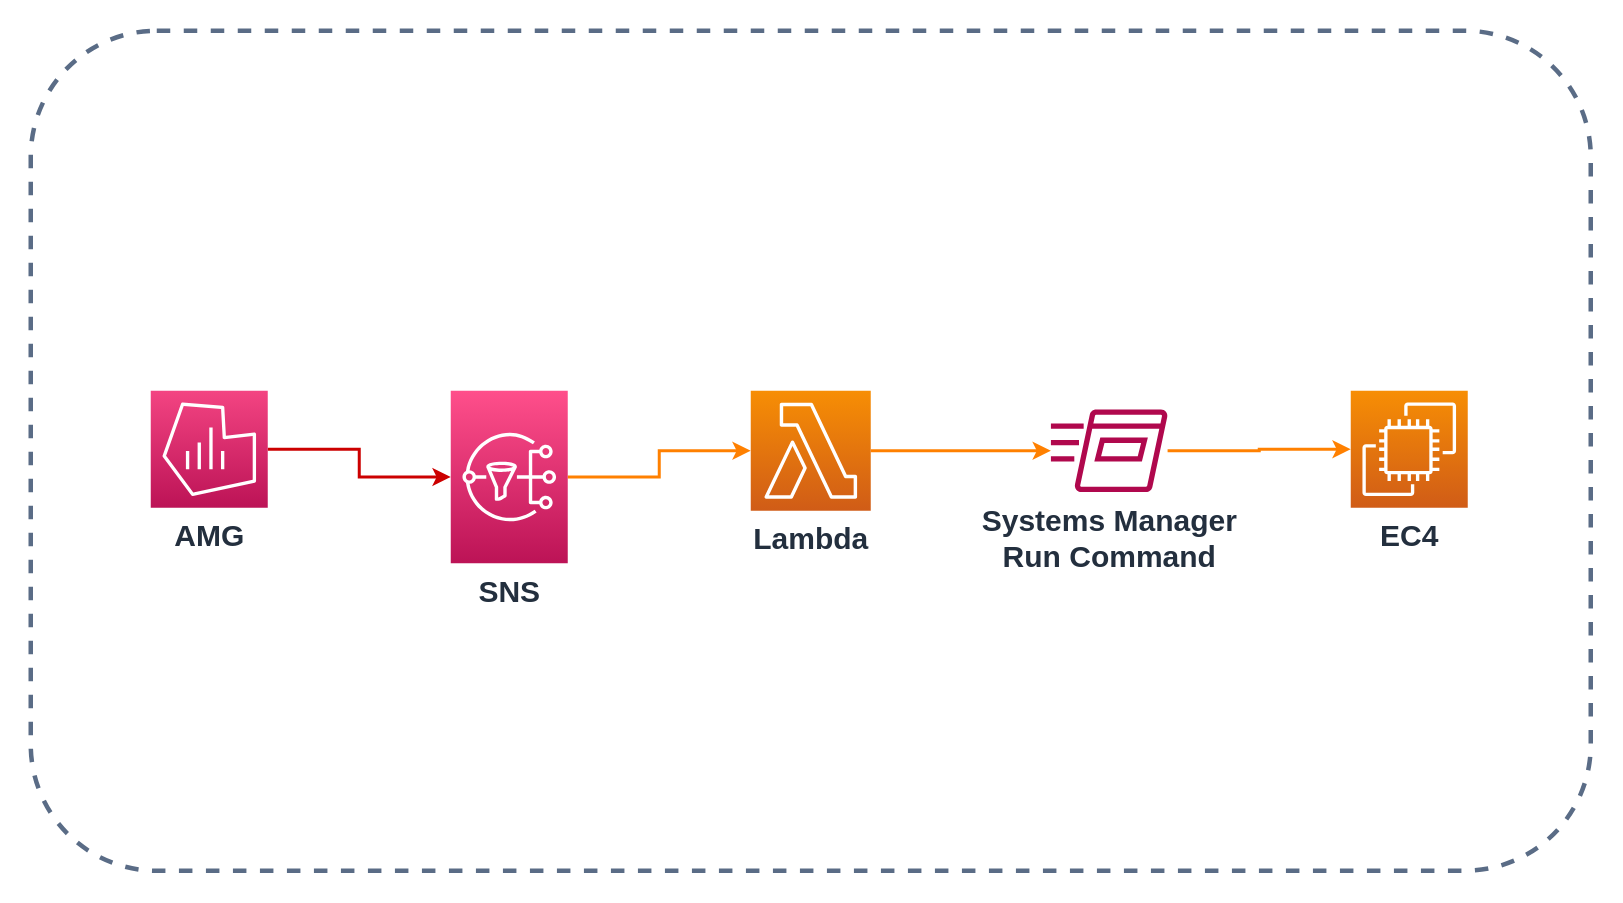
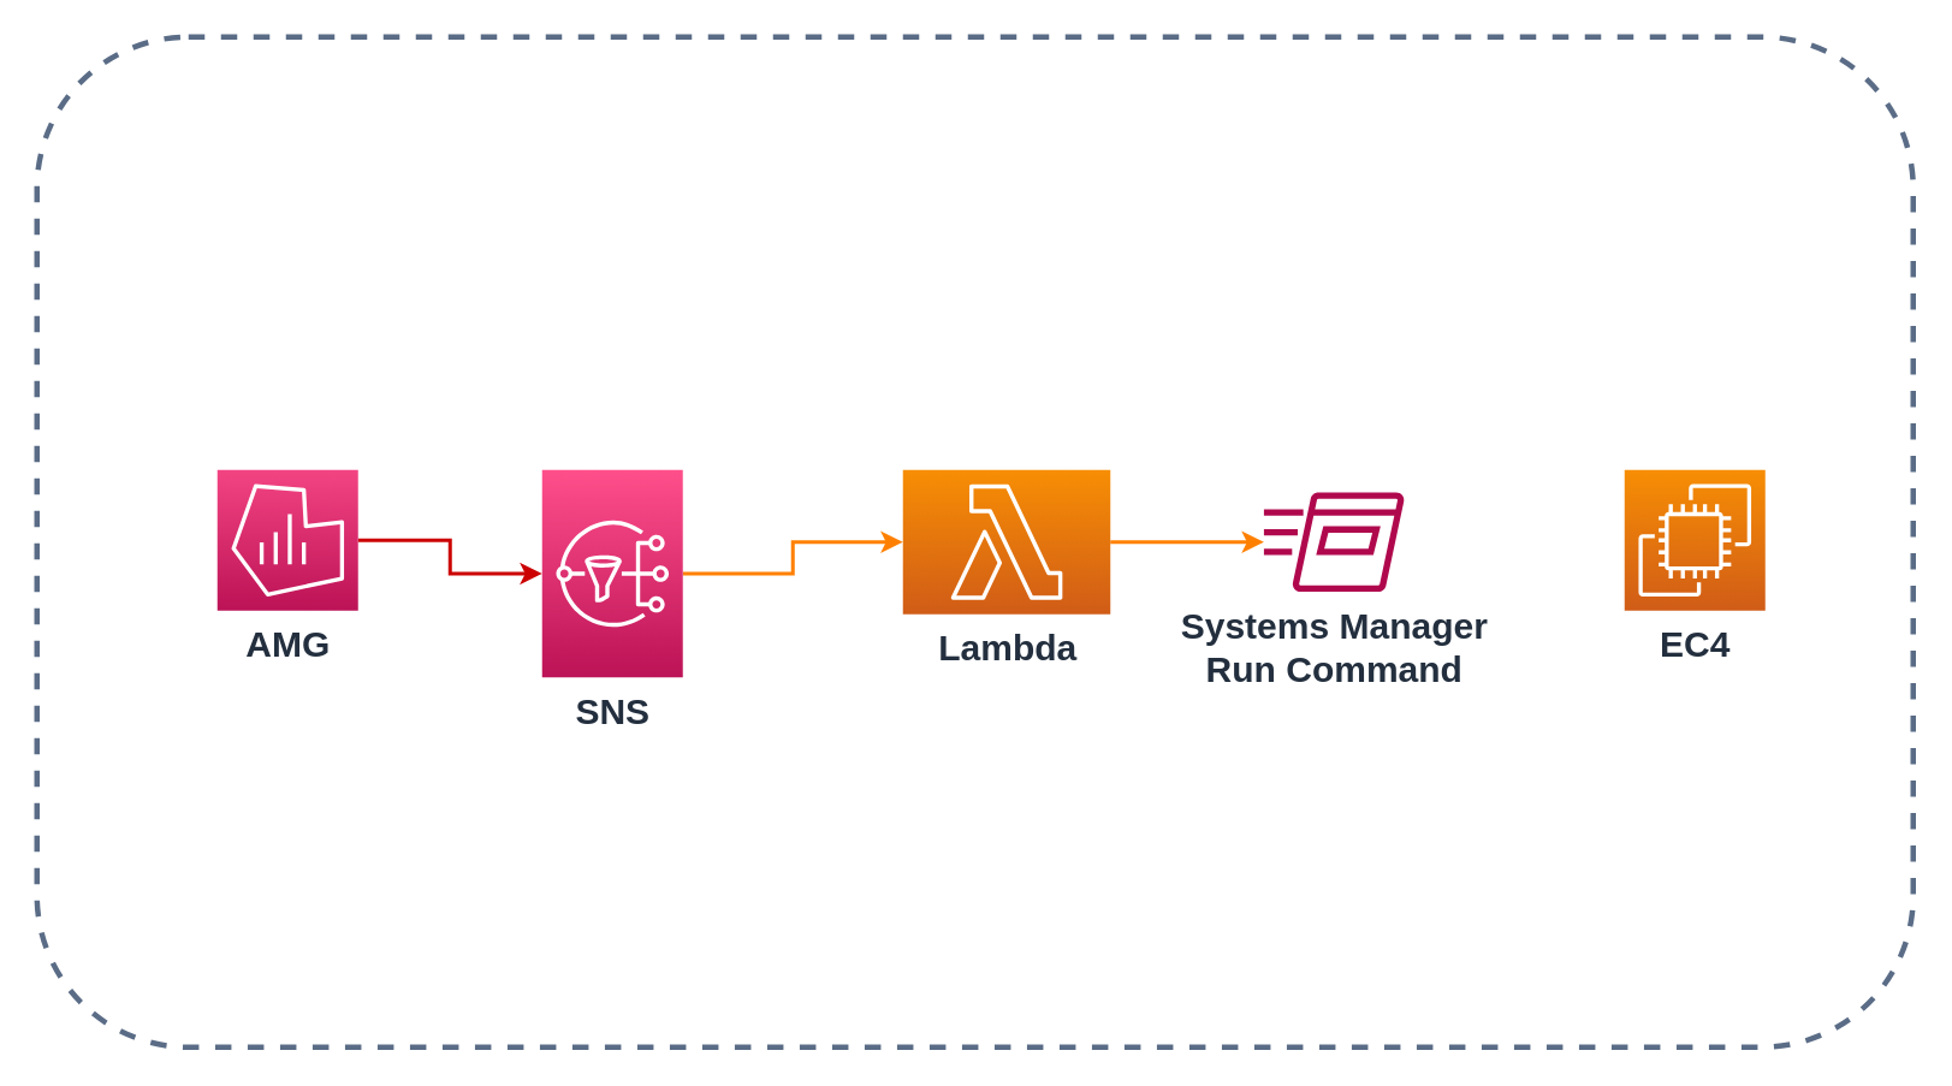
  <mxCell id="0" />
  <mxCell id="1" parent="0" />
  <mxCell id="2" value="" style="fillColor=none;strokeColor=#5A6C86;verticalAlign=top;fontStyle=0;fontColor=#000000;fontSize=35;strokeWidth=3;rounded=1;fillStyle=dashed;dashed=1;" parent="1" vertex="1"><mxGeometry x="20" width="1040" height="560" as="geometry" y="20" /></mxCell>
  <mxCell id="3" style="edgeStyle=orthogonalEdgeStyle;rounded=0;orthogonalLoop=1;jettySize=auto;html=1;exitX=1;exitY=0.5;exitDx=0;exitDy=0;exitPerimeter=0;strokeColor=#FF8000;strokeWidth=2;fontSize=20;" edge="1" parent="1" source="4" target="10"><mxGeometry relative="1" as="geometry" /></mxCell>
- <mxCell id="4" value="Lambda" style="sketch=0;points=[[0,0,0],[0.25,0,0],[0.5,0,0],[0.75,0,0],[1,0,0],[0,1,0],[0.25,1,0],[0.5,1,0],[0.75,1,0],[1,1,0],[0,0.25,0],[0,0.5,0],[0,0.75,0],[1,0.25,0],[1,0.5,0],[1,0.75,0]];outlineConnect=0;fontColor=#232F3E;gradientColor=#F78E04;gradientDirection=north;fillColor=#D05C17;strokeColor=#ffffff;dashed=0;verticalLabelPosition=bottom;verticalAlign=top;align=center;html=1;fontSize=20;fontStyle=1;aspect=fixed;shape=mxgraph.aws4.resourceIcon;resIcon=mxgraph.aws4.lambda;" vertex="1" parent="1"><mxGeometry x="500" y="260" width="80" height="80" as="geometry" /></mxCell>
+ <mxCell id="4" value="Lambda" style="sketch=0;points=[[0,0,0],[0.25,0,0],[0.5,0,0],[0.75,0,0],[1,0,0],[0,1,0],[0.25,1,0],[0.5,1,0],[0.75,1,0],[1,1,0],[0,0.25,0],[0,0.5,0],[0,0.75,0],[1,0.25,0],[1,0.5,0],[1,0.75,0]];outlineConnect=0;fontColor=#232F3E;gradientColor=#F78E04;gradientDirection=north;fillColor=#D05C17;strokeColor=#ffffff;dashed=0;verticalLabelPosition=bottom;verticalAlign=top;align=center;html=1;fontSize=20;fontStyle=1;aspect=fixed;shape=mxgraph.aws4.resourceIcon;resIcon=mxgraph.aws4.lambda;" vertex="1" parent="1"><mxGeometry x="500" y="260" width="115" height="80" as="geometry" /></mxCell>
  <mxCell id="5" style="edgeStyle=orthogonalEdgeStyle;rounded=0;orthogonalLoop=1;jettySize=auto;html=1;exitX=1;exitY=0.5;exitDx=0;exitDy=0;exitPerimeter=0;entryX=0;entryY=0.5;entryDx=0;entryDy=0;entryPerimeter=0;strokeColor=#FF8000;strokeWidth=2;fontSize=20;" edge="1" parent="1" source="6" target="4"><mxGeometry relative="1" as="geometry" /></mxCell>
  <mxCell id="6" value="SNS" style="sketch=0;points=[[0,0,0],[0.25,0,0],[0.5,0,0],[0.75,0,0],[1,0,0],[0,1,0],[0.25,1,0],[0.5,1,0],[0.75,1,0],[1,1,0],[0,0.25,0],[0,0.5,0],[0,0.75,0],[1,0.25,0],[1,0.5,0],[1,0.75,0]];outlineConnect=0;fontColor=#232F3E;gradientColor=#FF4F8B;gradientDirection=north;fillColor=#BC1356;strokeColor=#ffffff;dashed=0;verticalLabelPosition=bottom;verticalAlign=top;align=center;html=1;fontSize=20;fontStyle=1;aspect=fixed;shape=mxgraph.aws4.resourceIcon;resIcon=mxgraph.aws4.sns;" vertex="1" parent="1"><mxGeometry x="300" y="260" width="78" height="115" as="geometry" /></mxCell>
  <mxCell id="7" style="edgeStyle=orthogonalEdgeStyle;rounded=0;orthogonalLoop=1;jettySize=auto;html=1;exitX=1;exitY=0.5;exitDx=0;exitDy=0;exitPerimeter=0;entryX=0;entryY=0.5;entryDx=0;entryDy=0;entryPerimeter=0;fontSize=20;strokeWidth=2;fillColor=#fa6800;strokeColor=#CC0000;" edge="1" parent="1" source="8" target="6"><mxGeometry relative="1" as="geometry" /></mxCell>
- <mxCell id="8" value="AMG" style="sketch=0;points=[[0,0,0],[0.25,0,0],[0.5,0,0],[0.75,0,0],[1,0,0],[0,1,0],[0.25,1,0],[0.5,1,0],[0.75,1,0],[1,1,0],[0,0.25,0],[0,0.5,0],[0,0.75,0],[1,0.25,0],[1,0.5,0],[1,0.75,0]];points=[[0,0,0],[0.25,0,0],[0.5,0,0],[0.75,0,0],[1,0,0],[0,1,0],[0.25,1,0],[0.5,1,0],[0.75,1,0],[1,1,0],[0,0.25,0],[0,0.5,0],[0,0.75,0],[1,0.25,0],[1,0.5,0],[1,0.75,0]];outlineConnect=0;fontColor=#232F3E;gradientColor=#F34482;gradientDirection=north;fillColor=#BC1356;strokeColor=#ffffff;dashed=0;verticalLabelPosition=bottom;verticalAlign=top;align=center;html=1;fontSize=20;fontStyle=1;aspect=fixed;shape=mxgraph.aws4.resourceIcon;resIcon=mxgraph.aws4.managed_service_for_grafana;" vertex="1" parent="1"><mxGeometry x="100" y="260" width="78" height="78" as="geometry" /></mxCell>
- <mxCell id="9" style="edgeStyle=orthogonalEdgeStyle;rounded=0;orthogonalLoop=1;jettySize=auto;html=1;entryX=0;entryY=0.5;entryDx=0;entryDy=0;entryPerimeter=0;strokeColor=#FF8000;strokeWidth=2;fontSize=20;" edge="1" parent="1" source="10" target="11"><mxGeometry relative="1" as="geometry" /></mxCell>
+ <mxCell id="8" value="AMG" style="sketch=0;points=[[0,0,0],[0.25,0,0],[0.5,0,0],[0.75,0,0],[1,0,0],[0,1,0],[0.25,1,0],[0.5,1,0],[0.75,1,0],[1,1,0],[0,0.25,0],[0,0.5,0],[0,0.75,0],[1,0.25,0],[1,0.5,0],[1,0.75,0]];points=[[0,0,0],[0.25,0,0],[0.5,0,0],[0.75,0,0],[1,0,0],[0,1,0],[0.25,1,0],[0.5,1,0],[0.75,1,0],[1,1,0],[0,0.25,0],[0,0.5,0],[0,0.75,0],[1,0.25,0],[1,0.5,0],[1,0.75,0]];outlineConnect=0;fontColor=#232F3E;gradientColor=#F34482;gradientDirection=north;fillColor=#BC1356;strokeColor=#ffffff;dashed=0;verticalLabelPosition=bottom;verticalAlign=top;align=center;html=1;fontSize=20;fontStyle=1;aspect=fixed;shape=mxgraph.aws4.resourceIcon;resIcon=mxgraph.aws4.managed_service_for_grafana;" vertex="1" parent="1"><mxGeometry x="120" y="260" width="78" height="78" as="geometry" /></mxCell>
  <mxCell id="10" value="Systems Manager&lt;br&gt;Run Command" style="sketch=0;outlineConnect=0;fontColor=#232F3E;gradientColor=none;fillColor=#B0084D;strokeColor=none;dashed=0;verticalLabelPosition=bottom;verticalAlign=top;align=center;html=1;fontSize=20;fontStyle=1;aspect=fixed;pointerEvents=1;shape=mxgraph.aws4.run_command;" vertex="1" parent="1"><mxGeometry x="700" y="272.5" width="78" height="55" as="geometry" /></mxCell>
  <mxCell id="11" value="EC4" style="sketch=0;points=[[0,0,0],[0.25,0,0],[0.5,0,0],[0.75,0,0],[1,0,0],[0,1,0],[0.25,1,0],[0.5,1,0],[0.75,1,0],[1,1,0],[0,0.25,0],[0,0.5,0],[0,0.75,0],[1,0.25,0],[1,0.5,0],[1,0.75,0]];outlineConnect=0;fontColor=#232F3E;gradientColor=#F78E04;gradientDirection=north;fillColor=#D05C17;strokeColor=#ffffff;dashed=0;verticalLabelPosition=bottom;verticalAlign=top;align=center;html=1;fontSize=20;fontStyle=1;aspect=fixed;shape=mxgraph.aws4.resourceIcon;resIcon=mxgraph.aws4.ec2;" vertex="1" parent="1"><mxGeometry x="900" y="260" width="78" height="78" as="geometry" /></mxCell>
